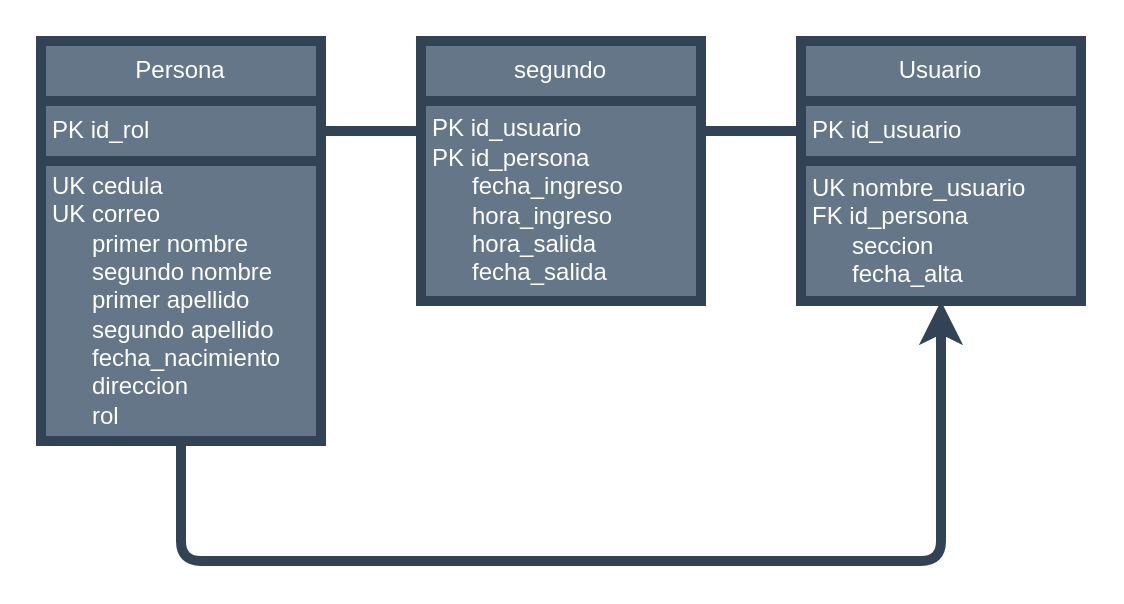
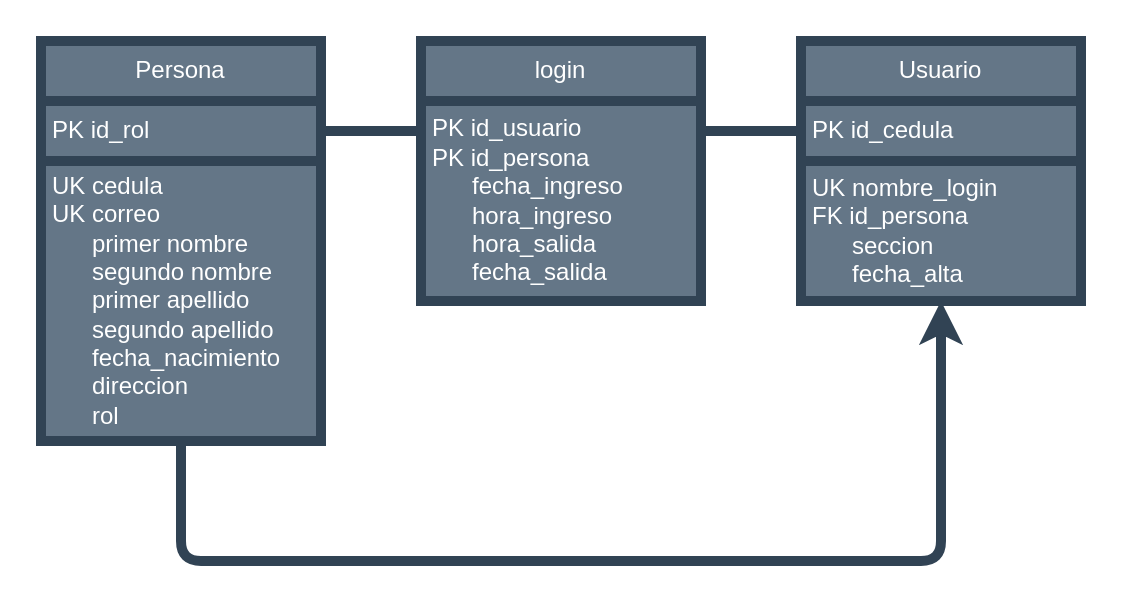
  <mxCell id="0" />
  <mxCell id="1" parent="0" />
  <mxCell id="2" value="Persona" style="swimlane;fontStyle=0;childLayout=stackLayout;horizontal=1;startSize=30;horizontalStack=0;resizeParent=1;resizeParentMax=0;resizeLast=0;collapsible=1;marginBottom=0;whiteSpace=wrap;html=1;fillColor=#647687;fontColor=#ffffff;strokeColor=#314354;strokeWidth=5;" parent="1" vertex="1"><mxGeometry x="20" y="20" width="140" height="200" as="geometry" /></mxCell>
  <mxCell id="3" value="PK id_rol" style="text;strokeColor=#314354;fillColor=#647687;align=left;verticalAlign=middle;spacingLeft=4;spacingRight=4;overflow=hidden;points=[[0,0.5],[1,0.5]];portConstraint=eastwest;rotatable=0;whiteSpace=wrap;html=1;fontColor=#ffffff;strokeWidth=5;" vertex="1" parent="2"><mxGeometry y="30" width="140" height="30" as="geometry" /></mxCell>
  <mxCell id="4" value="UK cedula&lt;br&gt;UK correo&lt;br&gt;&amp;nbsp; &amp;nbsp; &amp;nbsp; primer nombre&lt;br&gt;&amp;nbsp; &amp;nbsp; &amp;nbsp; segundo nombre&lt;br&gt;&amp;nbsp; &amp;nbsp; &amp;nbsp; primer apellido&lt;br&gt;&amp;nbsp; &amp;nbsp; &amp;nbsp; segundo apellido&lt;br&gt;&amp;nbsp; &amp;nbsp; &amp;nbsp; fecha_nacimiento&lt;br&gt;&amp;nbsp; &amp;nbsp; &amp;nbsp; direccion&lt;br&gt;&amp;nbsp; &amp;nbsp; &amp;nbsp; rol" style="text;strokeColor=#314354;fillColor=#647687;align=left;verticalAlign=middle;spacingLeft=4;spacingRight=4;overflow=hidden;points=[[0,0.5],[1,0.5]];portConstraint=eastwest;rotatable=0;whiteSpace=wrap;html=1;fontColor=#ffffff;strokeWidth=5;" parent="2" vertex="1"><mxGeometry y="60" width="140" height="140" as="geometry" /></mxCell>
  <mxCell id="5" value="Usuario" style="swimlane;fontStyle=0;childLayout=stackLayout;horizontal=1;startSize=30;horizontalStack=0;resizeParent=1;resizeParentMax=0;resizeLast=0;collapsible=1;marginBottom=0;whiteSpace=wrap;html=1;fillColor=#647687;fontColor=#ffffff;strokeColor=#314354;strokeWidth=5;" parent="1" vertex="1"><mxGeometry x="400" y="20" width="140" height="130" as="geometry" /></mxCell>
- <mxCell id="6" value="PK id_usuario" style="text;strokeColor=#314354;fillColor=#647687;align=left;verticalAlign=middle;spacingLeft=4;spacingRight=4;overflow=hidden;points=[[0,0.5],[1,0.5]];portConstraint=eastwest;rotatable=0;whiteSpace=wrap;html=1;fontColor=#ffffff;strokeWidth=5;" parent="5" vertex="1"><mxGeometry y="30" width="140" height="30" as="geometry" /></mxCell>
- <mxCell id="7" value="UK nombre_usuario&lt;br&gt;FK id_persona&lt;br&gt;&amp;nbsp; &amp;nbsp; &amp;nbsp; seccion&lt;br&gt;&amp;nbsp; &amp;nbsp; &amp;nbsp; fecha_alta" style="text;strokeColor=#314354;fillColor=#647687;align=left;verticalAlign=middle;spacingLeft=4;spacingRight=4;overflow=hidden;points=[[0,0.5],[1,0.5]];portConstraint=eastwest;rotatable=0;whiteSpace=wrap;html=1;fontColor=#ffffff;strokeWidth=5;" parent="5" vertex="1"><mxGeometry y="60" width="140" height="70" as="geometry" /></mxCell>
+ <mxCell id="6" value="PK id_cedula" style="text;strokeColor=#314354;fillColor=#647687;align=left;verticalAlign=middle;spacingLeft=4;spacingRight=4;overflow=hidden;points=[[0,0.5],[1,0.5]];portConstraint=eastwest;rotatable=0;whiteSpace=wrap;html=1;fontColor=#ffffff;strokeWidth=5;" parent="5" vertex="1"><mxGeometry y="30" width="140" height="30" as="geometry" /></mxCell>
+ <mxCell id="7" value="UK nombre_login&lt;br&gt;FK id_persona&lt;br&gt;&amp;nbsp; &amp;nbsp; &amp;nbsp; seccion&lt;br&gt;&amp;nbsp; &amp;nbsp; &amp;nbsp; fecha_alta" style="text;strokeColor=#314354;fillColor=#647687;align=left;verticalAlign=middle;spacingLeft=4;spacingRight=4;overflow=hidden;points=[[0,0.5],[1,0.5]];portConstraint=eastwest;rotatable=0;whiteSpace=wrap;html=1;fontColor=#ffffff;strokeWidth=5;" parent="5" vertex="1"><mxGeometry y="60" width="140" height="70" as="geometry" /></mxCell>
  <mxCell id="8" value="" style="endArrow=none;html=1;exitX=1;exitY=0.5;exitDx=0;exitDy=0;fillColor=#647687;strokeColor=#314354;strokeWidth=5;" edge="1" parent="1" source="3"><mxGeometry width="50" height="50" relative="1" as="geometry"><mxPoint x="230" y="240" as="sourcePoint" /><mxPoint x="400" y="65" as="targetPoint" /></mxGeometry></mxCell>
- <mxCell id="9" value="segundo" style="swimlane;fontStyle=0;childLayout=stackLayout;horizontal=1;startSize=30;horizontalStack=0;resizeParent=1;resizeParentMax=0;resizeLast=0;collapsible=1;marginBottom=0;whiteSpace=wrap;html=1;fillColor=#647687;fontColor=#ffffff;strokeColor=#314354;strokeWidth=5;" parent="1" vertex="1"><mxGeometry x="210" y="20" width="140" height="130" as="geometry" /></mxCell>
+ <mxCell id="9" value="login" style="swimlane;fontStyle=0;childLayout=stackLayout;horizontal=1;startSize=30;horizontalStack=0;resizeParent=1;resizeParentMax=0;resizeLast=0;collapsible=1;marginBottom=0;whiteSpace=wrap;html=1;fillColor=#647687;fontColor=#ffffff;strokeColor=#314354;strokeWidth=5;" parent="1" vertex="1"><mxGeometry x="210" y="20" width="140" height="130" as="geometry" /></mxCell>
  <mxCell id="10" value="PK id_usuario&lt;br&gt;PK id_persona&lt;br&gt;&amp;nbsp; &amp;nbsp; &amp;nbsp; fecha_ingreso&lt;br&gt;&amp;nbsp; &amp;nbsp; &amp;nbsp; hora_ingreso&lt;br&gt;&amp;nbsp; &amp;nbsp; &amp;nbsp; hora_salida&lt;br&gt;&amp;nbsp; &amp;nbsp; &amp;nbsp; fecha_salida" style="text;strokeColor=#314354;fillColor=#647687;align=left;verticalAlign=middle;spacingLeft=4;spacingRight=4;overflow=hidden;points=[[0,0.5],[1,0.5]];portConstraint=eastwest;rotatable=0;whiteSpace=wrap;html=1;fontColor=#ffffff;strokeWidth=5;" parent="9" vertex="1"><mxGeometry y="30" width="140" height="100" as="geometry" /></mxCell>
  <mxCell id="11" value="" style="endArrow=classic;html=1;strokeWidth=5;exitX=0.5;exitY=1;exitDx=0;exitDy=0;entryX=0.5;entryY=1;entryDx=0;entryDy=0;fillColor=#647687;strokeColor=#314354;" edge="1" parent="1" source="2" target="5"><mxGeometry width="50" height="50" relative="1" as="geometry"><mxPoint x="210" y="160" as="sourcePoint" /><mxPoint x="260" y="110" as="targetPoint" /><Array as="points"><mxPoint x="90" y="280" /><mxPoint x="470" y="280" /></Array></mxGeometry></mxCell>
